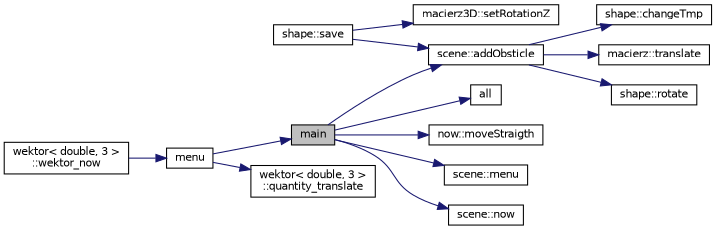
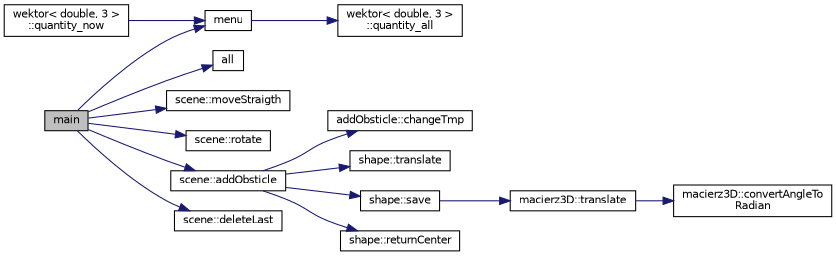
  digraph {
    rankdir=LR
    node [color=black fillcolor=white fontname=Helvetica fontsize=10 shape=record style=filled]
    edge [color=midnightblue fontname=Helvetica fontsize=10 labelfontname=Helvetica labelfontsize=10 style=solid]
    n1 [fillcolor=grey75 fontcolor=black height=0.2 label=main width=0.4]
    n2 [height=0.2 label=menu width=0.4]
    n3 [height=0.2 label=all width=0.4]
-   n4 [height=0.2 label="now::moveStraigth" width=0.4]
-   n5 [height=0.2 label="scene::menu" width=0.4]
+   n4 [height=0.2 label="scene::moveStraigth" width=0.4]
+   n5 [height=0.2 label="scene::rotate" width=0.4]
    n6 [height=0.2 label="scene::addObsticle" width=0.4]
-   n7 [height=0.2 label="scene::now" width=0.4]
-   n8 [height=0.2 label="wektor\< double, 3 \>\l::quantity_translate" width=0.4]
-   n9 [height=0.2 label="shape::changeTmp" width=0.4]
-   n10 [height=0.2 label="macierz::translate" width=0.4]
+   n7 [height=0.2 label="scene::deleteLast" width=0.4]
+   n8 [height=0.2 label="wektor\< double, 3 \>\l::quantity_all" width=0.4]
+   n9 [height=0.2 label="addObsticle::changeTmp" width=0.4]
+   n10 [height=0.2 label="shape::translate" width=0.4]
    n11 [height=0.2 label="shape::save" width=0.4]
-   n12 [height=0.2 label="shape::rotate" width=0.4]
-   n13 [height=0.2 label="wektor\< double, 3 \>\l::wektor_now" width=0.4]
-   n14 [height=0.2 label="macierz3D::setRotationZ" width=0.4]
-   n2 -> n1
+   n12 [height=0.2 label="shape::returnCenter" width=0.4]
+   n13 [height=0.2 label="wektor\< double, 3 \>\l::quantity_now" width=0.4]
+   n14 [height=0.2 label="macierz3D::translate" width=0.4]
+   n15 [height=0.2 label="macierz3D::convertAngleTo\lRadian" width=0.4]
+   n1 -> n2
    n1 -> n3
    n1 -> n4
    n1 -> n5
    n1 -> n6
    n1 -> n7
    n2 -> n8
    n6 -> n9
    n6 -> n10
-   n11 -> n6
+   n6 -> n11
    n6 -> n12
    n11 -> n14
    n13 -> n2
+   n14 -> n15
  }
